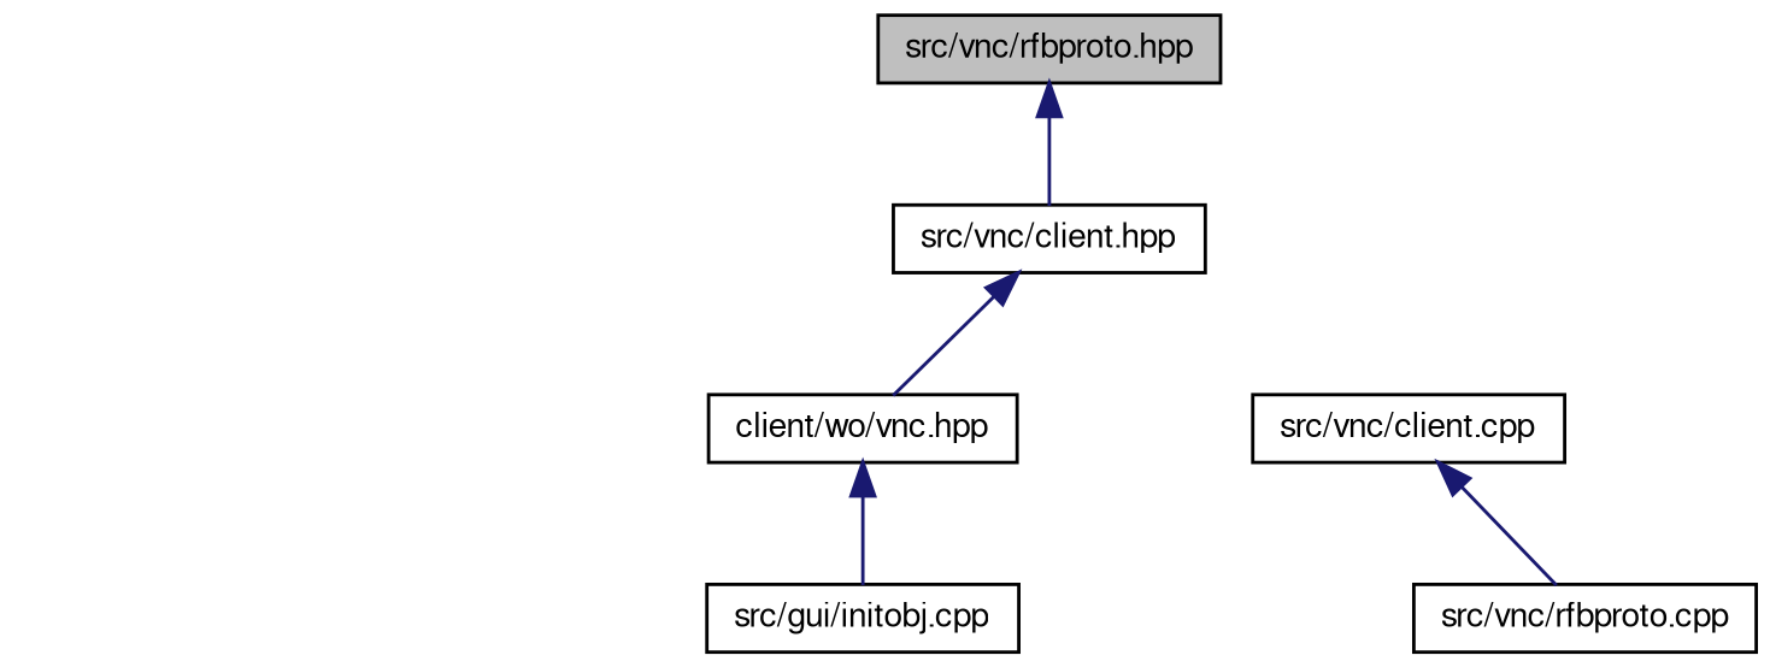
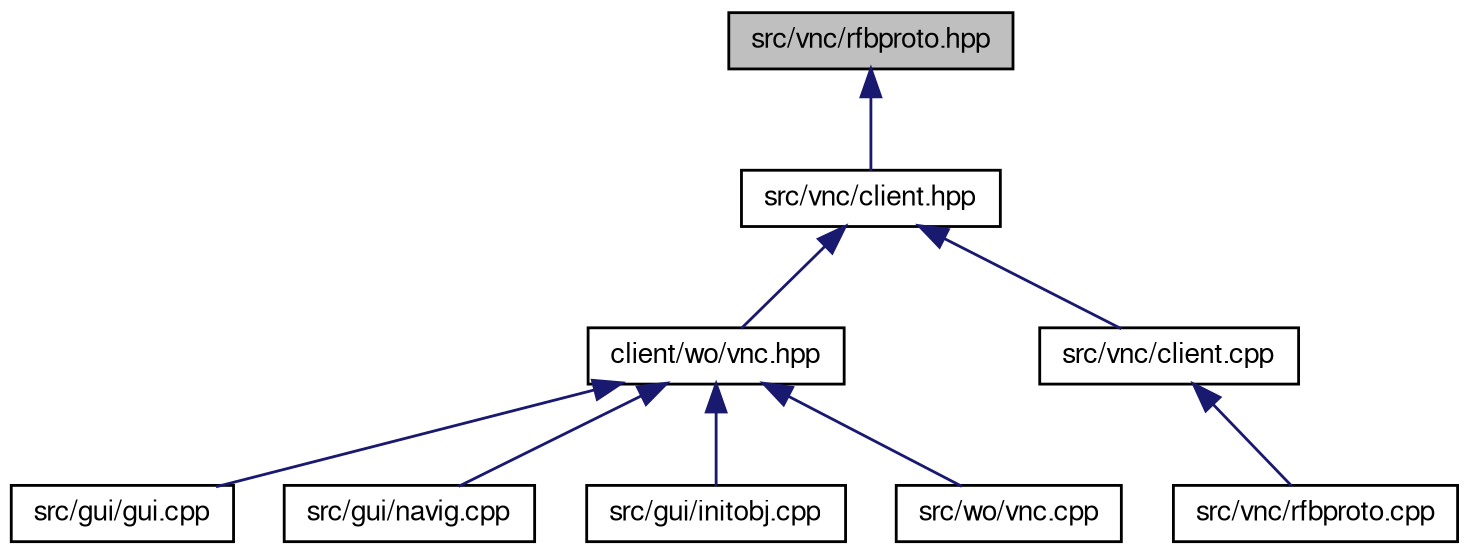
  digraph {
    node [color=black fontname=FreeSans fontsize=10 shape=record]
    edge [color=midnightblue dir=back fontname=FreeSans fontsize=10 labelfontname=FreeSans labelfontsize=10 style=solid]
    n1 [fillcolor=grey75 fontcolor=black height=0.2 label="src/vnc/rfbproto.hpp" style=filled width=0.4]
    n2 [height=0.2 label="src/vnc/client.hpp" width=0.4]
    n3 [height=0.2 label="client/wo/vnc.hpp" width=0.4]
    n4 [height=0.2 label="src/vnc/client.cpp" width=0.4]
    n5 [height=0.2 label="src/vnc/rfbproto.cpp" width=0.4]
+   n6 [height=0.2 label="src/gui/gui.cpp" width=0.4]
+   n7 [height=0.2 label="src/gui/navig.cpp" width=0.4]
    n8 [height=0.2 label="src/gui/initobj.cpp" width=0.4]
+   n9 [height=0.2 label="src/wo/vnc.cpp" width=0.4]
    n1 -> n2
    n2 -> n3
+   n2 -> n4
+   n3 -> n6
+   n3 -> n7
    n3 -> n8
+   n3 -> n9
    n4 -> n5
  }
